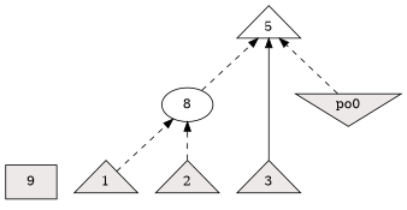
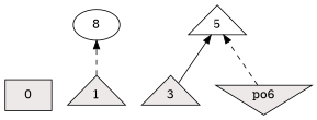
  digraph {
    rankdir=BT
    node [fillcolor=snow2 shape=triangle style=filled]
    edge [style=dashed]
-   n1 [label=9 shape=box]
+   n1 [label=0 shape=box]
    n2 [label=1]
-   n3 [label=2]
    n4 [label=3]
    n5 [fillcolor=white label=8 shape=ellipse]
    n6 [fillcolor=white label=5]
-   po0 [shape=invtriangle]
+   po0 [shape=invtriangle label=po6]
    subgraph sub_1 {
      rank=same
      n1
      n2
-     n3
      n4
    }
    subgraph sub_2 {
      rank=same
      n5
    }
    subgraph sub_3 {
      rank=same
      n6
    }
    subgraph sub_4 {
      rank=same
      po0
    }
    n2 -> n5
-   n3 -> n5
    n4 -> n6 [style=solid]
-   n5 -> n6
    po0 -> n6
  }
